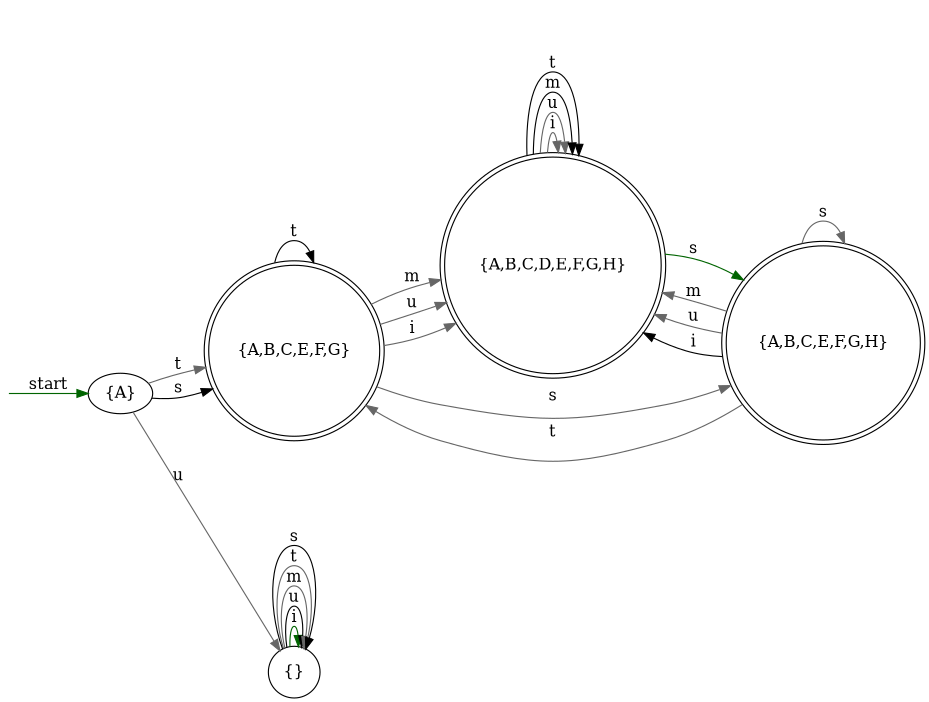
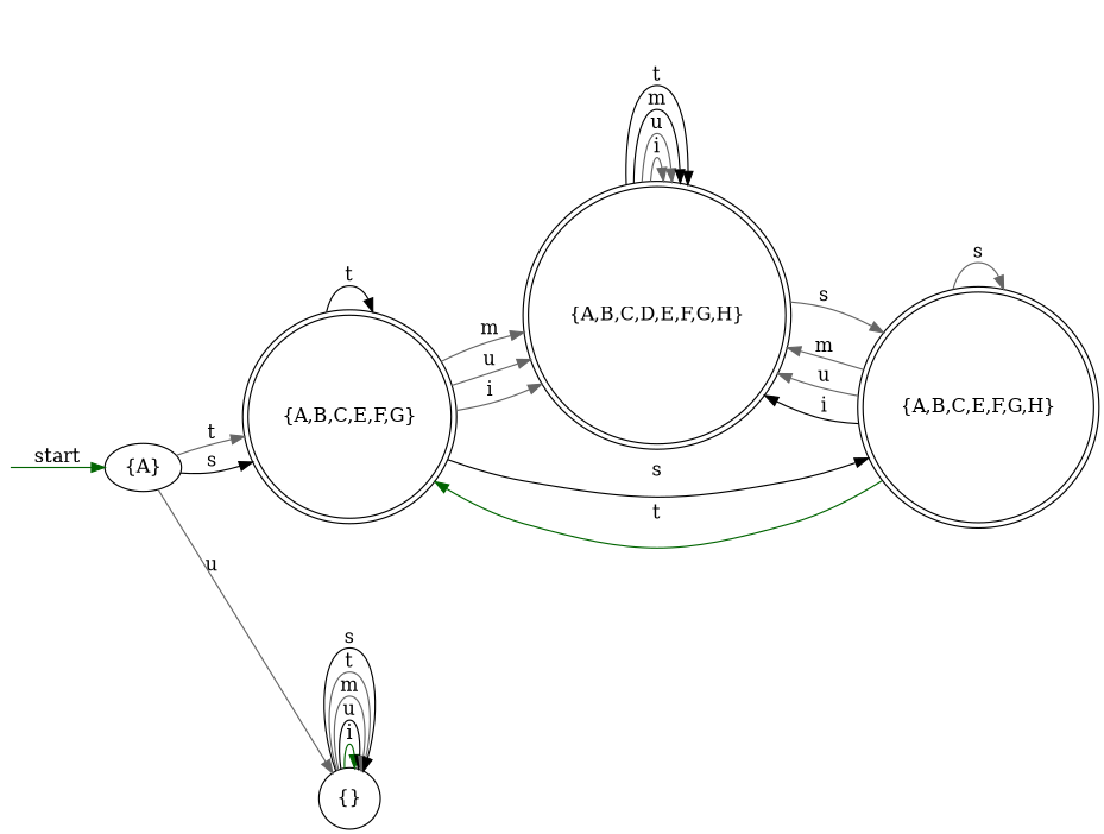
  digraph {
    rankdir=LR
    node [shape=doublecircle]
    edge [color=gray40]
    __start [shape=point style=invis]
    "{A}" [shape=""]
    "{A,B,C,E,F,G}"
    "{}" [shape=circle]
    "{A,B,C,D,E,F,G,H}"
    "{A,B,C,E,F,G,H}"
    __start -> "{A}" [color=darkgreen label=start]
    "{A}" -> "{A,B,C,E,F,G}" [label=t]
    "{A}" -> "{A,B,C,E,F,G}" [color=black label=s]
    "{A}" -> "{}" [label=u]
    "{A,B,C,E,F,G}" -> "{A,B,C,E,F,G}" [color=black label=t]
    "{A,B,C,E,F,G}" -> "{A,B,C,D,E,F,G,H}" [label=m]
    "{A,B,C,E,F,G}" -> "{A,B,C,D,E,F,G,H}" [label=u]
    "{A,B,C,E,F,G}" -> "{A,B,C,D,E,F,G,H}" [label=i]
-   "{A,B,C,E,F,G}" -> "{A,B,C,E,F,G,H}" [label=s]
+   "{A,B,C,E,F,G}" -> "{A,B,C,E,F,G,H}" [color=black label=s]
    "{}" -> "{}" [color=darkgreen label=i]
    "{}" -> "{}" [color=black label=u]
    "{}" -> "{}" [label=m]
    "{}" -> "{}" [label=t]
    "{}" -> "{}" [color=black label=s]
    "{A,B,C,D,E,F,G,H}" -> "{A,B,C,D,E,F,G,H}" [label=i]
    "{A,B,C,D,E,F,G,H}" -> "{A,B,C,D,E,F,G,H}" [label=u]
    "{A,B,C,D,E,F,G,H}" -> "{A,B,C,D,E,F,G,H}" [color=black label=m]
    "{A,B,C,D,E,F,G,H}" -> "{A,B,C,D,E,F,G,H}" [color=black label=t]
-   "{A,B,C,D,E,F,G,H}" -> "{A,B,C,E,F,G,H}" [color=darkgreen label=s]
-   "{A,B,C,E,F,G,H}" -> "{A,B,C,E,F,G}" [label=t]
+   "{A,B,C,D,E,F,G,H}" -> "{A,B,C,E,F,G,H}" [label=s]
+   "{A,B,C,E,F,G,H}" -> "{A,B,C,E,F,G}" [color=darkgreen label=t]
    "{A,B,C,E,F,G,H}" -> "{A,B,C,D,E,F,G,H}" [label=m]
    "{A,B,C,E,F,G,H}" -> "{A,B,C,D,E,F,G,H}" [label=u]
    "{A,B,C,E,F,G,H}" -> "{A,B,C,D,E,F,G,H}" [color=black label=i]
    "{A,B,C,E,F,G,H}" -> "{A,B,C,E,F,G,H}" [label=s]
  }
